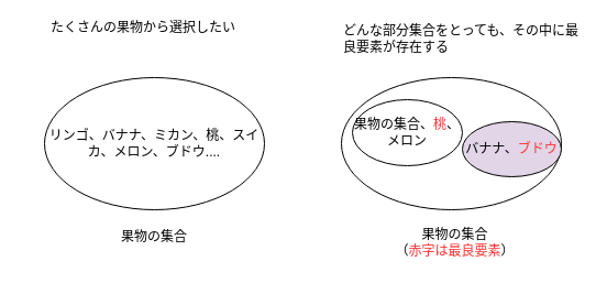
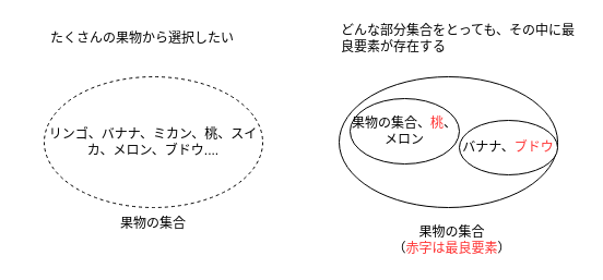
  <mxCell id="0" />
  <mxCell id="1" parent="0" />
- <mxCell id="2" value="リンゴ、バナナ、ミカン、桃、スイカ、メロン、ブドウ...." style="ellipse;whiteSpace=wrap;html=1;" vertex="1" parent="1"><mxGeometry x="40" y="70" width="200" height="120" as="geometry" /></mxCell>
- <mxCell id="3" value="果物の集合" style="text;html=1;strokeColor=none;fillColor=none;align=center;verticalAlign=middle;whiteSpace=wrap;rounded=0;" vertex="1" parent="1"><mxGeometry x="95" y="200" width="90" height="30" as="geometry" /></mxCell>
+ <mxCell id="2" value="リンゴ、バナナ、ミカン、桃、スイカ、メロン、ブドウ...." style="ellipse;whiteSpace=wrap;html=1;dashed=1;" vertex="1" parent="1"><mxGeometry x="40" y="70" width="200" height="120" as="geometry" /></mxCell>
+ <mxCell id="3" value="果物の集合" style="text;html=1;strokeColor=none;fillColor=none;align=center;verticalAlign=middle;whiteSpace=wrap;rounded=0;" vertex="1" parent="1"><mxGeometry x="95" y="190" width="90" height="30" as="geometry" /></mxCell>
  <mxCell id="4" value="" style="ellipse;whiteSpace=wrap;html=1;" vertex="1" parent="1"><mxGeometry x="310" y="70" width="200" height="120" as="geometry" /></mxCell>
  <mxCell id="5" value="果物の集合&lt;br&gt;（&lt;font color=&quot;#ff3333&quot;&gt;赤字は最良要素&lt;/font&gt;）" style="text;html=1;strokeColor=none;fillColor=none;align=center;verticalAlign=middle;whiteSpace=wrap;rounded=0;" vertex="1" parent="1"><mxGeometry x="351" y="205" width="125" height="30" as="geometry" /></mxCell>
  <mxCell id="6" value="果物の集合、&lt;font color=&quot;#ff3333&quot;&gt;桃&lt;/font&gt;、メロン" style="ellipse;whiteSpace=wrap;html=1;" vertex="1" parent="1"><mxGeometry x="320" y="90" width="100" height="60" as="geometry" /></mxCell>
- <mxCell id="7" value="バナナ、&lt;font color=&quot;#ff3333&quot;&gt;ブドウ&lt;/font&gt;" style="ellipse;whiteSpace=wrap;html=1;fillColor=#e1d5e7;" vertex="1" parent="1"><mxGeometry x="420" y="110" width="90" height="50" as="geometry" /></mxCell>
- <mxCell id="8" value="たくさんの果物から選択したい" style="text;html=1;strokeColor=none;fillColor=none;align=center;verticalAlign=middle;whiteSpace=wrap;rounded=0;" vertex="1" parent="1"><mxGeometry x="20" y="10" width="220" height="30" as="geometry" /></mxCell>
+ <mxCell id="7" value="バナナ、&lt;font color=&quot;#ff3333&quot;&gt;ブドウ&lt;/font&gt;" style="ellipse;whiteSpace=wrap;html=1;" vertex="1" parent="1"><mxGeometry x="420" y="110" width="90" height="50" as="geometry" /></mxCell>
+ <mxCell id="8" value="たくさんの果物から選択したい" style="text;html=1;strokeColor=none;fillColor=none;align=center;verticalAlign=middle;whiteSpace=wrap;rounded=0;" vertex="1" parent="1"><mxGeometry x="20" y="20" width="220" height="30" as="geometry" /></mxCell>
  <mxCell id="9" value="どんな部分集合をとっても、その中に最良要素が存在する" style="text;html=1;strokeColor=none;fillColor=none;align=left;verticalAlign=middle;whiteSpace=wrap;rounded=0;" vertex="1" parent="1"><mxGeometry x="310" y="20" width="220" height="30" as="geometry" /></mxCell>
